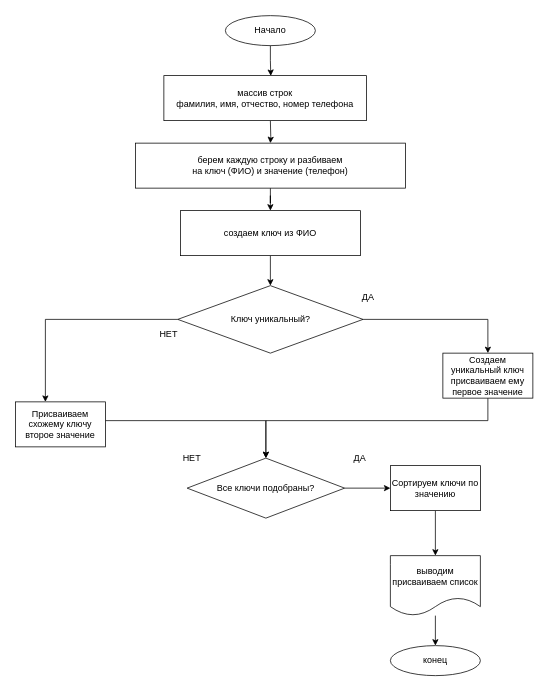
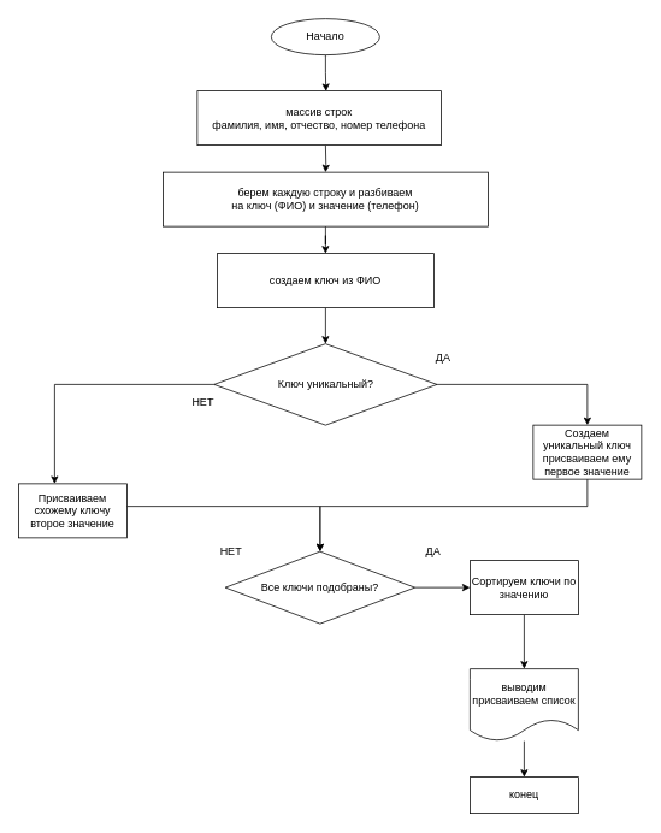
  <mxCell id="0" />
  <mxCell id="1" parent="0" />
  <mxCell id="2" value="Начало" style="ellipse;whiteSpace=wrap;html=1;" vertex="1" parent="1"><mxGeometry x="300" y="20" width="120" height="40" as="geometry" /></mxCell>
  <mxCell id="3" style="edgeStyle=orthogonalEdgeStyle;rounded=0;orthogonalLoop=1;jettySize=auto;html=1;" edge="1" parent="1" target="6"><mxGeometry relative="1" as="geometry"><mxPoint x="360" y="160" as="sourcePoint" /></mxGeometry></mxCell>
  <mxCell id="4" value="массив строк&lt;br&gt;фамилия, имя, отчество, номер телефона" style="rounded=0;whiteSpace=wrap;html=1;" vertex="1" parent="1"><mxGeometry x="218" y="100" width="270" height="60" as="geometry" /></mxCell>
  <mxCell id="5" style="edgeStyle=orthogonalEdgeStyle;rounded=0;orthogonalLoop=1;jettySize=auto;html=1;" edge="1" parent="1" source="6" target="15"><mxGeometry relative="1" as="geometry" /></mxCell>
  <mxCell id="6" value="берем каждую строку и разбиваем &lt;br&gt;на ключ (ФИО) и значение (телефон)" style="rounded=0;whiteSpace=wrap;html=1;" vertex="1" parent="1"><mxGeometry x="180" y="190" width="360" height="60" as="geometry" /></mxCell>
  <mxCell id="7" style="edgeStyle=orthogonalEdgeStyle;rounded=0;orthogonalLoop=1;jettySize=auto;html=1;" edge="1" parent="1" source="9" target="13"><mxGeometry relative="1" as="geometry"><Array as="points"><mxPoint x="60" y="425" /></Array></mxGeometry></mxCell>
  <mxCell id="8" style="edgeStyle=orthogonalEdgeStyle;rounded=0;orthogonalLoop=1;jettySize=auto;html=1;entryX=0.5;entryY=0;entryDx=0;entryDy=0;" edge="1" parent="1" source="9" target="17"><mxGeometry relative="1" as="geometry" /></mxCell>
  <mxCell id="9" value="Ключ уникальный?" style="rhombus;whiteSpace=wrap;html=1;" vertex="1" parent="1"><mxGeometry x="236.5" y="380" width="247" height="90" as="geometry" /></mxCell>
  <mxCell id="10" value="ДА" style="text;html=1;align=center;verticalAlign=middle;resizable=0;points=[];autosize=1;strokeColor=none;fillColor=none;" vertex="1" parent="1"><mxGeometry x="470" y="380" width="40" height="30" as="geometry" /></mxCell>
  <mxCell id="11" value="НЕТ" style="text;html=1;align=center;verticalAlign=middle;resizable=0;points=[];autosize=1;strokeColor=none;fillColor=none;" vertex="1" parent="1"><mxGeometry x="199" y="430" width="50" height="30" as="geometry" /></mxCell>
  <mxCell id="12" style="edgeStyle=orthogonalEdgeStyle;rounded=0;orthogonalLoop=1;jettySize=auto;html=1;" edge="1" parent="1" source="13" target="19"><mxGeometry relative="1" as="geometry"><Array as="points"><mxPoint x="354" y="560" /></Array></mxGeometry></mxCell>
  <mxCell id="13" value="Присваиваем схожему ключу второе значение" style="rounded=0;whiteSpace=wrap;html=1;" vertex="1" parent="1"><mxGeometry x="20" y="535" width="120" height="60" as="geometry" /></mxCell>
  <mxCell id="14" style="edgeStyle=orthogonalEdgeStyle;rounded=0;orthogonalLoop=1;jettySize=auto;html=1;entryX=0.5;entryY=0;entryDx=0;entryDy=0;" edge="1" parent="1" source="15" target="9"><mxGeometry relative="1" as="geometry" /></mxCell>
  <mxCell id="15" value="создаем ключ из ФИО" style="rounded=0;whiteSpace=wrap;html=1;" vertex="1" parent="1"><mxGeometry x="240" y="280" width="240" height="60" as="geometry" /></mxCell>
  <mxCell id="16" style="edgeStyle=orthogonalEdgeStyle;rounded=0;orthogonalLoop=1;jettySize=auto;html=1;" edge="1" parent="1" source="17" target="19"><mxGeometry relative="1" as="geometry"><Array as="points"><mxPoint x="650" y="560" /><mxPoint x="354" y="560" /></Array></mxGeometry></mxCell>
  <mxCell id="17" value="Создаем уникальный ключ присваиваем ему первое значение" style="rounded=0;whiteSpace=wrap;html=1;" vertex="1" parent="1"><mxGeometry x="590" y="470" width="120" height="60" as="geometry" /></mxCell>
  <mxCell id="18" style="edgeStyle=orthogonalEdgeStyle;rounded=0;orthogonalLoop=1;jettySize=auto;html=1;" edge="1" parent="1" source="19" target="23"><mxGeometry relative="1" as="geometry" /></mxCell>
  <mxCell id="19" value="Все ключи подобраны?" style="rhombus;whiteSpace=wrap;html=1;" vertex="1" parent="1"><mxGeometry x="249" y="610" width="210" height="80" as="geometry" /></mxCell>
  <mxCell id="20" value="НЕТ" style="text;html=1;align=center;verticalAlign=middle;resizable=0;points=[];autosize=1;strokeColor=none;fillColor=none;" vertex="1" parent="1"><mxGeometry x="230" y="595" width="50" height="30" as="geometry" /></mxCell>
  <mxCell id="21" value="ДА" style="text;html=1;align=center;verticalAlign=middle;resizable=0;points=[];autosize=1;strokeColor=none;fillColor=none;" vertex="1" parent="1"><mxGeometry x="459" y="595" width="40" height="30" as="geometry" /></mxCell>
  <mxCell id="22" style="edgeStyle=orthogonalEdgeStyle;rounded=0;orthogonalLoop=1;jettySize=auto;html=1;entryX=0.5;entryY=0;entryDx=0;entryDy=0;" edge="1" parent="1" source="23" target="26"><mxGeometry relative="1" as="geometry" /></mxCell>
  <mxCell id="23" value="Сортируем ключи по значению" style="rounded=0;whiteSpace=wrap;html=1;" vertex="1" parent="1"><mxGeometry x="520" y="620" width="120" height="60" as="geometry" /></mxCell>
  <mxCell id="24" style="edgeStyle=orthogonalEdgeStyle;rounded=0;orthogonalLoop=1;jettySize=auto;html=1;entryX=0.528;entryY=0.006;entryDx=0;entryDy=0;entryPerimeter=0;" edge="1" parent="1" source="2" target="4"><mxGeometry relative="1" as="geometry" /></mxCell>
  <mxCell id="25" value="" style="edgeStyle=orthogonalEdgeStyle;rounded=0;orthogonalLoop=1;jettySize=auto;html=1;" edge="1" parent="1" source="26" target="27"><mxGeometry relative="1" as="geometry" /></mxCell>
  <mxCell id="26" value="выводим присваиваем список" style="shape=document;whiteSpace=wrap;html=1;boundedLbl=1;" vertex="1" parent="1"><mxGeometry x="520" y="740" width="120" height="80" as="geometry" /></mxCell>
- <mxCell id="27" value="конец" style="ellipse;whiteSpace=wrap;html=1;" vertex="1" parent="1"><mxGeometry x="520" y="860" width="120" height="40" as="geometry" /></mxCell>
+ <mxCell id="27" value="конец" style="whiteSpace=wrap;html=1;rounded=0;" vertex="1" parent="1"><mxGeometry x="520" y="860" width="120" height="40" as="geometry" /></mxCell>
